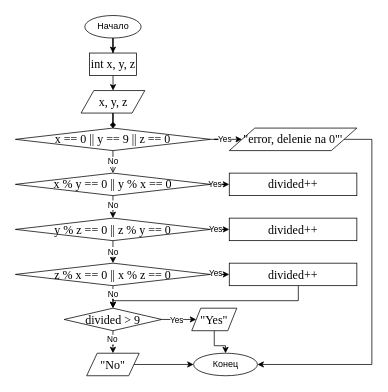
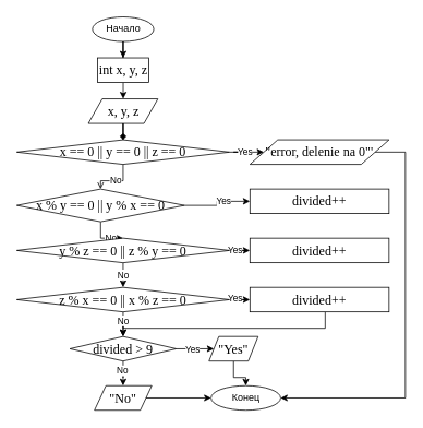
  <mxCell id="0" />
  <mxCell id="1" parent="0" />
  <mxCell id="2" style="edgeStyle=orthogonalEdgeStyle;rounded=0;orthogonalLoop=1;jettySize=auto;html=1;endArrow=diamond;" edge="1" parent="1" source="36" target="27"><mxGeometry relative="1" as="geometry" /></mxCell>
  <mxCell id="3" value="No" style="edgeStyle=orthogonalEdgeStyle;rounded=0;orthogonalLoop=1;jettySize=auto;html=1;entryX=0.5;entryY=0;entryDx=0;entryDy=0;" edge="1" parent="1" source="5" target="8"><mxGeometry x="0.333" relative="1" as="geometry"><mxPoint as="offset" /></mxGeometry></mxCell>
  <mxCell id="4" value="Yes" style="edgeStyle=orthogonalEdgeStyle;rounded=0;orthogonalLoop=1;jettySize=auto;html=1;entryX=0;entryY=0.5;entryDx=0;entryDy=0;" edge="1" parent="1" source="5" target="34"><mxGeometry x="0.247" relative="1" as="geometry"><mxPoint as="offset" /><mxPoint x="313" y="275" as="targetPoint" /></mxGeometry></mxCell>
- <mxCell id="5" value="&lt;span lang=&quot;ES&quot; style=&quot;font-size: 12pt ; font-family: &amp;#34;times new roman&amp;#34; , serif&quot;&gt;x % y == 0 || y % x == 0&lt;/span&gt;&lt;span style=&quot;font-size: medium&quot;&gt;&lt;/span&gt;" style="rhombus;whiteSpace=wrap;html=1;" vertex="1" parent="1"><mxGeometry x="20" y="230" width="260" height="30" as="geometry" /></mxCell>
+ <mxCell id="5" value="&lt;span lang=&quot;ES&quot; style=&quot;font-size: 12pt ; font-family: &amp;#34;times new roman&amp;#34; , serif&quot;&gt;x % y == 0 || y % x == 0&lt;/span&gt;&lt;span style=&quot;font-size: medium&quot;&gt;&lt;/span&gt;" style="rhombus;whiteSpace=wrap;html=1;" vertex="1" parent="1"><mxGeometry x="20" y="230" width="205" height="40" as="geometry" /></mxCell>
  <mxCell id="6" value="Yes" style="edgeStyle=orthogonalEdgeStyle;rounded=0;orthogonalLoop=1;jettySize=auto;html=1;entryX=0;entryY=0.5;entryDx=0;entryDy=0;" edge="1" parent="1" source="8" target="35"><mxGeometry x="0.355" relative="1" as="geometry"><mxPoint as="offset" /><mxPoint x="321" y="305" as="targetPoint" /><Array as="points" /></mxGeometry></mxCell>
  <mxCell id="7" value="No" style="edgeStyle=orthogonalEdgeStyle;rounded=0;orthogonalLoop=1;jettySize=auto;html=1;entryX=0.5;entryY=0;entryDx=0;entryDy=0;" edge="1" parent="1" source="8" target="13"><mxGeometry relative="1" as="geometry" /></mxCell>
  <mxCell id="8" value="&lt;span lang=&quot;EN-US&quot; style=&quot;font-size: 12pt ; font-family: &amp;#34;times new roman&amp;#34; , serif&quot;&gt;y % z == 0 || z % y == 0&lt;/span&gt;&lt;span style=&quot;font-size: medium&quot;&gt;&lt;/span&gt;" style="rhombus;whiteSpace=wrap;html=1;" vertex="1" parent="1"><mxGeometry x="20" y="290" width="260" height="30" as="geometry" /></mxCell>
  <mxCell id="9" style="edgeStyle=orthogonalEdgeStyle;rounded=0;orthogonalLoop=1;jettySize=auto;html=1;entryX=0;entryY=0.5;entryDx=0;entryDy=0;" edge="1" parent="1" source="13" target="15"><mxGeometry relative="1" as="geometry" /></mxCell>
  <mxCell id="10" value="Yes" style="edgeLabel;html=1;align=center;verticalAlign=middle;resizable=0;points=[];" vertex="1" connectable="0" parent="9"><mxGeometry x="0.325" y="3" relative="1" as="geometry"><mxPoint as="offset" /></mxGeometry></mxCell>
  <mxCell id="11" style="edgeStyle=orthogonalEdgeStyle;rounded=0;orthogonalLoop=1;jettySize=auto;html=1;entryX=0.5;entryY=0;entryDx=0;entryDy=0;" edge="1" parent="1" source="13" target="20"><mxGeometry relative="1" as="geometry"><mxPoint x="135" y="420" as="targetPoint" /></mxGeometry></mxCell>
  <mxCell id="12" value="No" style="edgeLabel;html=1;align=center;verticalAlign=middle;resizable=0;points=[];" vertex="1" connectable="0" parent="11"><mxGeometry x="0.207" y="-1" relative="1" as="geometry"><mxPoint x="0.97" as="offset" /></mxGeometry></mxCell>
  <mxCell id="13" value="&lt;span lang=&quot;EN-US&quot; style=&quot;font-size: 12pt ; font-family: &amp;#34;times new roman&amp;#34; , serif&quot;&gt;z % x == 0 || x % z == 0&lt;/span&gt;&lt;span style=&quot;font-size: medium&quot;&gt;&lt;/span&gt;" style="rhombus;whiteSpace=wrap;html=1;" vertex="1" parent="1"><mxGeometry x="20" y="350" width="260" height="30" as="geometry" /></mxCell>
  <mxCell id="14" style="edgeStyle=orthogonalEdgeStyle;rounded=0;orthogonalLoop=1;jettySize=auto;html=1;entryX=0.5;entryY=0;entryDx=0;entryDy=0;" edge="1" parent="1" source="15" target="20"><mxGeometry relative="1" as="geometry"><mxPoint x="322" y="410" as="targetPoint" /><Array as="points"><mxPoint x="397" y="400" /><mxPoint x="150" y="400" /></Array></mxGeometry></mxCell>
  <mxCell id="15" value="&lt;span lang=&quot;EN-US&quot; style=&quot;font-size: 12pt ; font-family: &amp;#34;times new roman&amp;#34; , serif&quot;&gt;divided++&lt;/span&gt;&lt;span style=&quot;font-size: medium&quot;&gt;&lt;/span&gt;" style="rounded=0;whiteSpace=wrap;html=1;fontFamily=Helvetica;fontSize=12;fontColor=#000000;align=center;strokeColor=#000000;fillColor=#ffffff;" vertex="1" parent="1"><mxGeometry x="305" y="350" width="170" height="30" as="geometry" /></mxCell>
  <mxCell id="16" style="edgeStyle=orthogonalEdgeStyle;rounded=0;orthogonalLoop=1;jettySize=auto;html=1;entryX=0;entryY=0.5;entryDx=0;entryDy=0;" edge="1" parent="1" source="20" target="22"><mxGeometry relative="1" as="geometry" /></mxCell>
  <mxCell id="17" value="Yes" style="edgeLabel;html=1;align=center;verticalAlign=middle;resizable=0;points=[];" vertex="1" connectable="0" parent="16"><mxGeometry x="0.325" y="3" relative="1" as="geometry"><mxPoint x="-10.33" y="3" as="offset" /></mxGeometry></mxCell>
  <mxCell id="18" style="edgeStyle=orthogonalEdgeStyle;rounded=0;orthogonalLoop=1;jettySize=auto;html=1;entryX=0.5;entryY=0;entryDx=0;entryDy=0;" edge="1" parent="1" source="20" target="24"><mxGeometry relative="1" as="geometry" /></mxCell>
  <mxCell id="19" value="No" style="edgeLabel;html=1;align=center;verticalAlign=middle;resizable=0;points=[];" vertex="1" connectable="0" parent="18"><mxGeometry x="0.24" y="-2" relative="1" as="geometry"><mxPoint as="offset" /></mxGeometry></mxCell>
  <mxCell id="20" value="&lt;span lang=&quot;EN-US&quot; style=&quot;font-size: 12pt ; font-family: &amp;#34;times new roman&amp;#34; , serif&quot;&gt;divided &amp;gt; 9&lt;/span&gt;" style="rhombus;whiteSpace=wrap;html=1;" vertex="1" parent="1"><mxGeometry x="85" y="410" width="130" height="30" as="geometry" /></mxCell>
  <mxCell id="21" style="edgeStyle=orthogonalEdgeStyle;rounded=0;orthogonalLoop=1;jettySize=auto;html=1;entryX=0.5;entryY=0;entryDx=0;entryDy=0;" edge="1" parent="1" source="22" target="37"><mxGeometry relative="1" as="geometry" /></mxCell>
  <mxCell id="22" value="&lt;span lang=&quot;EN-US&quot; style=&quot;font-size: 12pt ; font-family: &amp;#34;times new roman&amp;#34; , serif&quot;&gt;&quot;Yes&quot;&lt;/span&gt;&lt;span style=&quot;font-size: medium&quot;&gt;&lt;/span&gt;" style="shape=parallelogram;perimeter=parallelogramPerimeter;whiteSpace=wrap;html=1;" vertex="1" parent="1"><mxGeometry x="255" y="410" width="60" height="30" as="geometry" /></mxCell>
  <mxCell id="23" style="edgeStyle=orthogonalEdgeStyle;rounded=0;orthogonalLoop=1;jettySize=auto;html=1;entryX=0;entryY=0.5;entryDx=0;entryDy=0;" edge="1" parent="1" source="24" target="37"><mxGeometry relative="1" as="geometry"><mxPoint x="255" y="485" as="targetPoint" /></mxGeometry></mxCell>
  <mxCell id="24" value="&lt;span lang=&quot;EN-US&quot; style=&quot;font-size: 12pt ; font-family: &amp;#34;times new roman&amp;#34; , serif&quot;&gt;&quot;No&quot;&lt;/span&gt;&lt;span style=&quot;font-size: medium&quot;&gt;&lt;/span&gt;" style="shape=parallelogram;perimeter=parallelogramPerimeter;whiteSpace=wrap;html=1;" vertex="1" parent="1"><mxGeometry x="115" y="470" width="70" height="30" as="geometry" /></mxCell>
  <mxCell id="25" value="No" style="edgeStyle=orthogonalEdgeStyle;rounded=0;orthogonalLoop=1;jettySize=auto;html=1;endArrow=open;" edge="1" parent="1" source="27" target="5"><mxGeometry relative="1" as="geometry" /></mxCell>
  <mxCell id="26" value="Yes" style="edgeStyle=orthogonalEdgeStyle;rounded=0;orthogonalLoop=1;jettySize=auto;html=1;entryX=0;entryY=0.5;entryDx=0;entryDy=0;" edge="1" parent="1" source="27" target="29"><mxGeometry x="0.355" relative="1" as="geometry"><mxPoint as="offset" /></mxGeometry></mxCell>
- <mxCell id="27" value="&lt;span lang=&quot;EN-US&quot; style=&quot;font-size: 12pt ; font-family: &amp;#34;times new roman&amp;#34; , serif&quot;&gt;x == 0 || y == 9 || z == 0&lt;/span&gt;&lt;span style=&quot;font-size: medium&quot;&gt;&lt;/span&gt;" style="rhombus;whiteSpace=wrap;html=1;" vertex="1" parent="1"><mxGeometry x="20" y="170" width="260" height="30" as="geometry" /></mxCell>
+ <mxCell id="27" value="&lt;span lang=&quot;EN-US&quot; style=&quot;font-size: 12pt ; font-family: &amp;#34;times new roman&amp;#34; , serif&quot;&gt;x == 0 || y == 0 || z == 0&lt;/span&gt;&lt;span style=&quot;font-size: medium&quot;&gt;&lt;/span&gt;" style="rhombus;whiteSpace=wrap;html=1;" vertex="1" parent="1"><mxGeometry x="20" y="170" width="260" height="30" as="geometry" /></mxCell>
  <mxCell id="28" style="edgeStyle=orthogonalEdgeStyle;rounded=0;orthogonalLoop=1;jettySize=auto;html=1;entryX=1;entryY=0.5;entryDx=0;entryDy=0;" edge="1" parent="1" source="29" target="37"><mxGeometry relative="1" as="geometry"><Array as="points"><mxPoint x="495" y="185" /><mxPoint x="495" y="485" /></Array></mxGeometry></mxCell>
  <mxCell id="29" value="&lt;span lang=&quot;EN-US&quot; style=&quot;font-size: 12pt ; font-family: &amp;#34;times new roman&amp;#34; , serif&quot;&gt;&quot;error, delenie na 0&quot;'&lt;/span&gt;&lt;span style=&quot;font-size: medium&quot;&gt;&lt;/span&gt;" style="shape=parallelogram;perimeter=parallelogramPerimeter;whiteSpace=wrap;html=1;" vertex="1" parent="1"><mxGeometry x="305" y="170" width="170" height="30" as="geometry" /></mxCell>
  <mxCell id="30" style="edgeStyle=orthogonalEdgeStyle;rounded=0;orthogonalLoop=1;jettySize=auto;html=1;entryX=0.5;entryY=0;entryDx=0;entryDy=0;" edge="1" parent="1" source="31" target="33"><mxGeometry relative="1" as="geometry" /></mxCell>
  <mxCell id="31" value="Начало" style="ellipse;whiteSpace=wrap;html=1;" vertex="1" parent="1"><mxGeometry x="112.5" y="20" width="75" height="30" as="geometry" /></mxCell>
  <mxCell id="32" style="edgeStyle=orthogonalEdgeStyle;rounded=0;orthogonalLoop=1;jettySize=auto;html=1;entryX=0.5;entryY=0;entryDx=0;entryDy=0;" edge="1" parent="1" source="33" target="36"><mxGeometry relative="1" as="geometry" /></mxCell>
  <mxCell id="33" value="&lt;span lang=&quot;ES&quot; style=&quot;font-size: 12pt ; font-family: &amp;#34;times new roman&amp;#34; , serif&quot;&gt;int x, y, z&lt;/span&gt;&lt;span style=&quot;font-size: medium&quot;&gt;&lt;/span&gt;" style="rounded=0;whiteSpace=wrap;html=1;fontFamily=Helvetica;fontSize=12;fontColor=#000000;align=center;strokeColor=#000000;fillColor=#ffffff;" vertex="1" parent="1"><mxGeometry x="118.75" y="70" width="62.5" height="30" as="geometry" /></mxCell>
  <mxCell id="34" value="&lt;span style=&quot;font-family: &amp;#34;times new roman&amp;#34; , serif ; font-size: 16px&quot;&gt;divided++&lt;/span&gt;" style="rounded=0;whiteSpace=wrap;html=1;fontFamily=Helvetica;fontSize=12;fontColor=#000000;align=center;strokeColor=#000000;fillColor=#ffffff;" vertex="1" parent="1"><mxGeometry x="305" y="230" width="170" height="30" as="geometry" /></mxCell>
  <mxCell id="35" value="&lt;span style=&quot;font-family: &amp;#34;times new roman&amp;#34; , serif ; font-size: 16px&quot;&gt;divided++&lt;/span&gt;" style="rounded=0;whiteSpace=wrap;html=1;fontFamily=Helvetica;fontSize=12;fontColor=#000000;align=center;strokeColor=#000000;fillColor=#ffffff;" vertex="1" parent="1"><mxGeometry x="305" y="290" width="170" height="30" as="geometry" /></mxCell>
  <mxCell id="36" value="&lt;span lang=&quot;ES&quot; style=&quot;font-size: 12pt ; font-family: &amp;#34;times new roman&amp;#34; , serif&quot;&gt;x, y, z&lt;/span&gt;&lt;span style=&quot;font-size: medium&quot;&gt;&lt;/span&gt;" style="shape=parallelogram;perimeter=parallelogramPerimeter;whiteSpace=wrap;html=1;" vertex="1" parent="1"><mxGeometry x="107.5" y="120" width="85" height="30" as="geometry" /></mxCell>
  <mxCell id="37" value="Конец" style="ellipse;whiteSpace=wrap;html=1;" vertex="1" parent="1"><mxGeometry x="257.5" y="470" width="85" height="30" as="geometry" /></mxCell>
